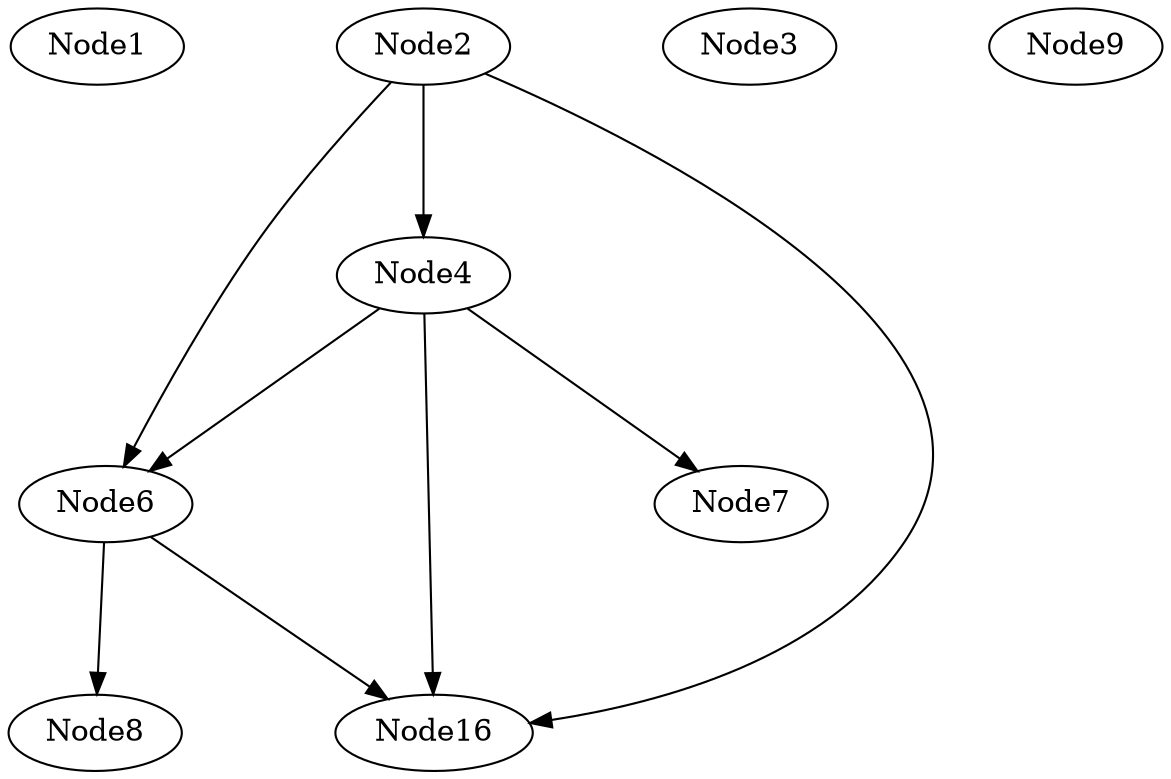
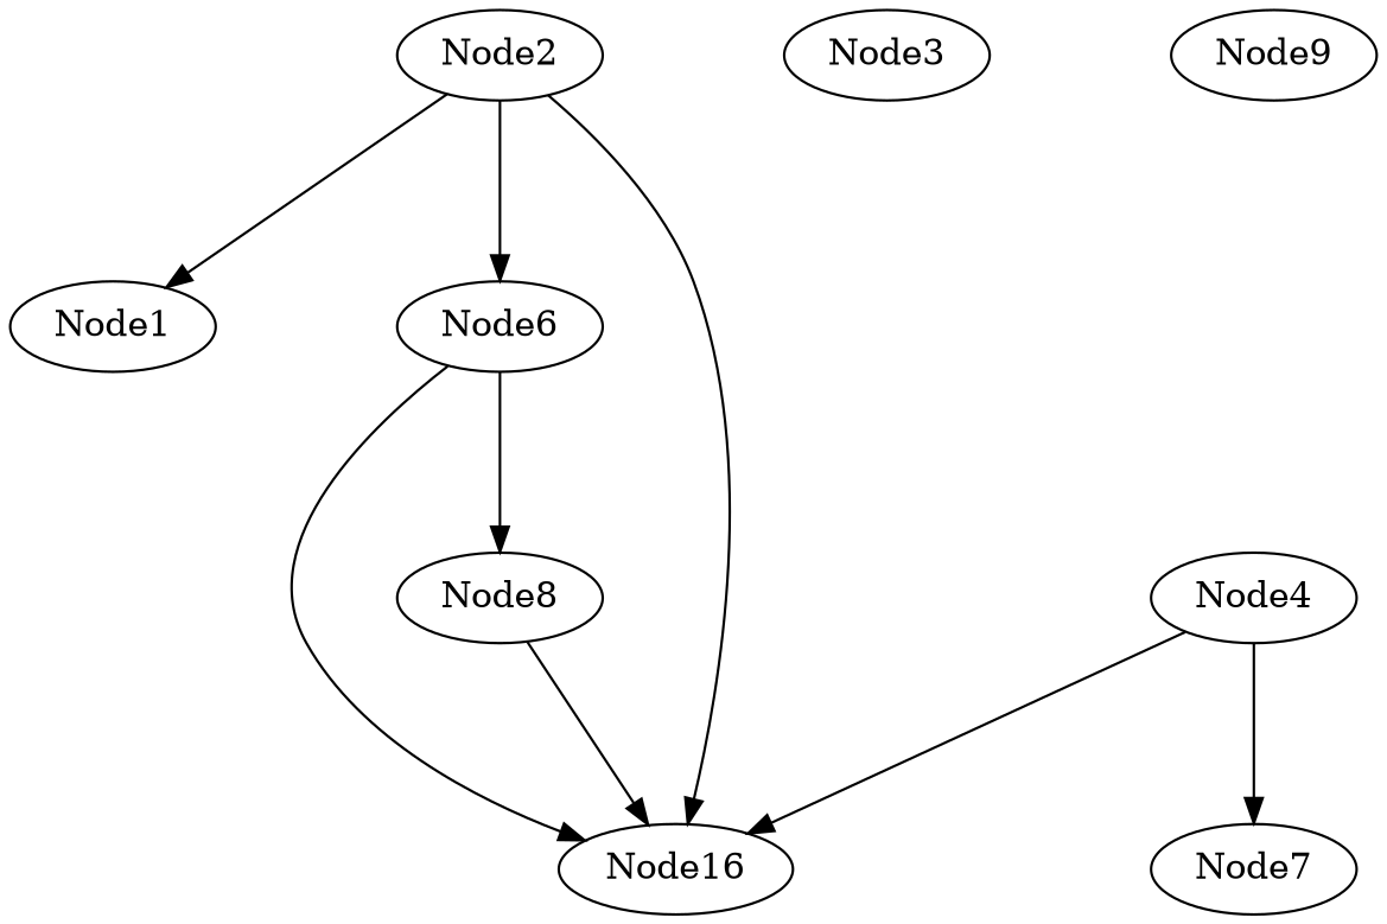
  digraph {
    nodesep=1
    ranksep=1
    Node1
    Node2
    Node4
    Node6
    n5 [label=Node16]
    Node7
    Node8
    Node3
    Node9
-   Node2 -> Node4
+   Node2 -> Node1
    Node2 -> Node6
    Node2 -> n5
-   Node4 -> Node6
    Node4 -> n5
    Node4 -> Node7
    Node6 -> n5
    Node6 -> Node8
+   Node8 -> n5
  }
